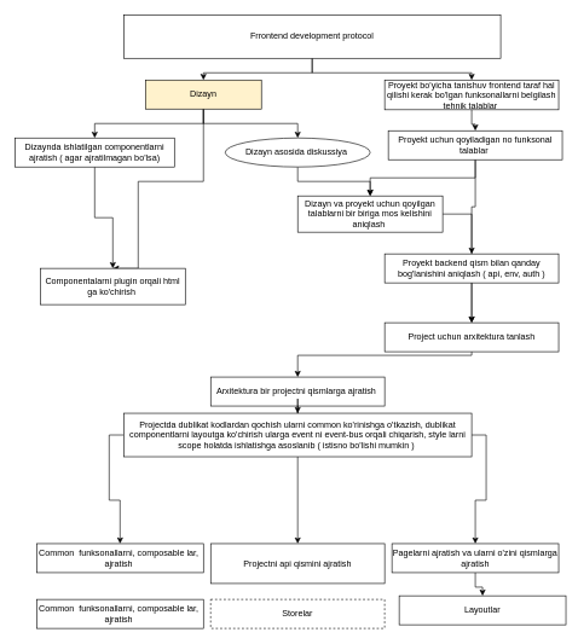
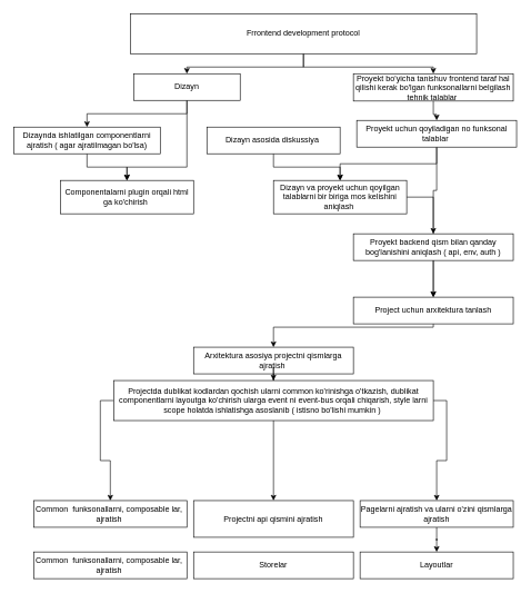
  <mxCell id="0" />
  <mxCell id="1" parent="0" />
  <mxCell id="2" value="" style="edgeStyle=orthogonalEdgeStyle;rounded=0;orthogonalLoop=1;jettySize=auto;html=1;" edge="1" parent="1" source="4" target="8"><mxGeometry relative="1" as="geometry" /></mxCell>
  <mxCell id="3" style="edgeStyle=orthogonalEdgeStyle;rounded=0;orthogonalLoop=1;jettySize=auto;html=1;exitX=0.5;exitY=1;exitDx=0;exitDy=0;entryX=0.5;entryY=0;entryDx=0;entryDy=0;" edge="1" parent="1" source="4" target="15"><mxGeometry relative="1" as="geometry" /></mxCell>
- <mxCell id="4" value="Frrontend development protocol" style="rounded=0;whiteSpace=wrap;html=1;" vertex="1" parent="1"><mxGeometry x="170" y="20" width="520" height="60" as="geometry" /></mxCell>
+ <mxCell id="4" value="Frrontend development protocol" style="rounded=0;whiteSpace=wrap;html=1;" vertex="1" parent="1"><mxGeometry x="195" y="20" width="520" height="60" as="geometry" /></mxCell>
  <mxCell id="5" value="" style="edgeStyle=orthogonalEdgeStyle;rounded=0;orthogonalLoop=1;jettySize=auto;html=1;" edge="1" parent="1" source="8" target="10"><mxGeometry relative="1" as="geometry" /></mxCell>
- <mxCell id="6" value="" style="edgeStyle=orthogonalEdgeStyle;rounded=0;orthogonalLoop=1;jettySize=auto;html=1;" edge="1" parent="1" source="8" target="13"><mxGeometry relative="1" as="geometry" /></mxCell>
  <mxCell id="7" style="edgeStyle=orthogonalEdgeStyle;rounded=0;orthogonalLoop=1;jettySize=auto;html=1;exitX=0.5;exitY=1;exitDx=0;exitDy=0;entryX=0.5;entryY=0;entryDx=0;entryDy=0;" edge="1" parent="1" source="8" target="11"><mxGeometry relative="1" as="geometry"><Array as="points"><mxPoint x="280" y="250" /><mxPoint x="190" y="250" /></Array></mxGeometry></mxCell>
- <mxCell id="8" value="Dizayn" style="rounded=0;whiteSpace=wrap;html=1;fillColor=#fff2cc;" vertex="1" parent="1"><mxGeometry x="200" y="110" width="160" height="40" as="geometry" /></mxCell>
+ <mxCell id="8" value="Dizayn" style="rounded=0;whiteSpace=wrap;html=1;" vertex="1" parent="1"><mxGeometry x="200" y="110" width="160" height="40" as="geometry" /></mxCell>
  <mxCell id="9" style="edgeStyle=orthogonalEdgeStyle;rounded=0;orthogonalLoop=1;jettySize=auto;html=1;exitX=0.5;exitY=1;exitDx=0;exitDy=0;" edge="1" parent="1" source="10" target="11"><mxGeometry relative="1" as="geometry" /></mxCell>
  <mxCell id="10" value="Dizaynda ishlatilgan componentlarni ajratish ( agar ajratilmagan bo'lsa)" style="rounded=0;whiteSpace=wrap;html=1;" vertex="1" parent="1"><mxGeometry x="20" y="190" width="220" height="40" as="geometry" /></mxCell>
- <mxCell id="11" value="Componentalarni plugin orqali html ga ko'chirish&amp;nbsp;" style="rounded=0;whiteSpace=wrap;html=1;" vertex="1" parent="1"><mxGeometry x="55" y="370" width="200" height="50" as="geometry" /></mxCell>
+ <mxCell id="11" value="Componentalarni plugin orqali html ga ko'chirish&amp;nbsp;" style="rounded=0;whiteSpace=wrap;html=1;" vertex="1" parent="1"><mxGeometry x="90" y="270" width="200" height="50" as="geometry" /></mxCell>
  <mxCell id="12" value="" style="edgeStyle=orthogonalEdgeStyle;rounded=0;orthogonalLoop=1;jettySize=auto;html=1;" edge="1" parent="1" source="13" target="20"><mxGeometry relative="1" as="geometry" /></mxCell>
- <mxCell id="13" value="Dizayn asosida diskussiya&amp;nbsp;" style="ellipse;whiteSpace=wrap;html=1;" vertex="1" parent="1"><mxGeometry x="310" y="190" width="200" height="40" as="geometry" /></mxCell>
+ <mxCell id="13" value="Dizayn asosida diskussiya&amp;nbsp;" style="rounded=0;whiteSpace=wrap;html=1;" vertex="1" parent="1"><mxGeometry x="310" y="190" width="200" height="40" as="geometry" /></mxCell>
  <mxCell id="14" value="" style="edgeStyle=orthogonalEdgeStyle;rounded=0;orthogonalLoop=1;jettySize=auto;html=1;" edge="1" parent="1" source="15" target="18"><mxGeometry relative="1" as="geometry" /></mxCell>
  <mxCell id="15" value="Proyekt bo'yicha tanishuv frontend taraf hal qilishi kerak bo'lgan funksonallarni belgilash tehnik talablar&amp;nbsp;" style="rounded=0;whiteSpace=wrap;html=1;" vertex="1" parent="1"><mxGeometry x="530" y="110" width="240" height="41" as="geometry" /></mxCell>
  <mxCell id="16" style="edgeStyle=orthogonalEdgeStyle;rounded=0;orthogonalLoop=1;jettySize=auto;html=1;exitX=0.5;exitY=1;exitDx=0;exitDy=0;entryX=0.5;entryY=0;entryDx=0;entryDy=0;" edge="1" parent="1" source="18" target="20"><mxGeometry relative="1" as="geometry" /></mxCell>
  <mxCell id="17" style="edgeStyle=orthogonalEdgeStyle;rounded=0;orthogonalLoop=1;jettySize=auto;html=1;exitX=0.5;exitY=1;exitDx=0;exitDy=0;entryX=0.5;entryY=0;entryDx=0;entryDy=0;entryPerimeter=0;" edge="1" parent="1" source="18" target="30"><mxGeometry relative="1" as="geometry"><mxPoint x="645" y="350" as="targetPoint" /></mxGeometry></mxCell>
  <mxCell id="18" value="Proyekt uchun qoyiladigan no funksonal talablar&amp;nbsp;" style="rounded=0;whiteSpace=wrap;html=1;" vertex="1" parent="1"><mxGeometry x="535" y="180" width="240" height="40" as="geometry" /></mxCell>
  <mxCell id="19" style="edgeStyle=orthogonalEdgeStyle;rounded=0;orthogonalLoop=1;jettySize=auto;html=1;exitX=1;exitY=0.5;exitDx=0;exitDy=0;entryX=0.5;entryY=0;entryDx=0;entryDy=0;" edge="1" parent="1" source="20" target="22"><mxGeometry relative="1" as="geometry" /></mxCell>
  <mxCell id="20" value="Dizayn va proyekt uchun qoyilgan talablarni bir biriga mos kelishini aniqlash&amp;nbsp;" style="rounded=0;whiteSpace=wrap;html=1;" vertex="1" parent="1"><mxGeometry x="410" y="270" width="200" height="50" as="geometry" /></mxCell>
  <mxCell id="21" value="" style="edgeStyle=orthogonalEdgeStyle;rounded=0;orthogonalLoop=1;jettySize=auto;html=1;" edge="1" parent="1" source="22" target="24"><mxGeometry relative="1" as="geometry"><Array as="points"><mxPoint x="650" y="490" /><mxPoint x="410" y="490" /></Array></mxGeometry></mxCell>
  <mxCell id="22" value="Project uchun arxitektura tanlash" style="rounded=0;whiteSpace=wrap;html=1;" vertex="1" parent="1"><mxGeometry x="530" y="445" width="240" height="40" as="geometry" /></mxCell>
  <mxCell id="23" value="" style="edgeStyle=orthogonalEdgeStyle;rounded=0;orthogonalLoop=1;jettySize=auto;html=1;" edge="1" parent="1" source="37" target="28"><mxGeometry relative="1" as="geometry" /></mxCell>
- <mxCell id="24" value="Arxitektura bir projectni qismlarga ajratish&amp;nbsp;" style="rounded=0;whiteSpace=wrap;html=1;" vertex="1" parent="1"><mxGeometry x="290" y="520" width="240" height="40" as="geometry" /></mxCell>
+ <mxCell id="24" value="Arxitektura asosiya projectni qismlarga ajratish&amp;nbsp;" style="rounded=0;whiteSpace=wrap;html=1;" vertex="1" parent="1"><mxGeometry x="290" y="520" width="240" height="40" as="geometry" /></mxCell>
  <mxCell id="25" value="Common&amp;nbsp; funksonallarni, composable lar,&amp;nbsp; ajratish&amp;nbsp;" style="rounded=0;whiteSpace=wrap;html=1;" vertex="1" parent="1"><mxGeometry x="50" y="750" width="230" height="40" as="geometry" /></mxCell>
  <mxCell id="26" style="edgeStyle=orthogonalEdgeStyle;rounded=0;orthogonalLoop=1;jettySize=auto;html=1;exitX=0.5;exitY=1;exitDx=0;exitDy=0;" edge="1" parent="1" source="27" target="32"><mxGeometry relative="1" as="geometry" /></mxCell>
  <mxCell id="27" value="Pagelarni ajratish va ularni o'zini qismlarga ajratish" style="rounded=0;whiteSpace=wrap;html=1;" vertex="1" parent="1"><mxGeometry x="540" y="750" width="230" height="40" as="geometry" /></mxCell>
  <mxCell id="28" value="Projectni api qismini ajratish" style="rounded=0;whiteSpace=wrap;html=1;" vertex="1" parent="1"><mxGeometry x="290" y="750" width="240" height="55" as="geometry" /></mxCell>
  <mxCell id="29" style="edgeStyle=orthogonalEdgeStyle;rounded=0;orthogonalLoop=1;jettySize=auto;html=1;exitX=0.5;exitY=1;exitDx=0;exitDy=0;entryX=0.5;entryY=0;entryDx=0;entryDy=0;" edge="1" parent="1" source="30" target="22"><mxGeometry relative="1" as="geometry" /></mxCell>
  <mxCell id="30" value="Proyekt backend qism bilan qanday bog'lanishini aniqlash ( api, env, auth )" style="rounded=0;whiteSpace=wrap;html=1;" vertex="1" parent="1"><mxGeometry x="530" y="350" width="240" height="40" as="geometry" /></mxCell>
  <mxCell id="31" value="Common&amp;nbsp; funksonallarni, composable lar,&amp;nbsp; ajratish&amp;nbsp;" style="rounded=0;whiteSpace=wrap;html=1;" vertex="1" parent="1"><mxGeometry x="50" y="827" width="230" height="40" as="geometry" /></mxCell>
- <mxCell id="32" value="Layoutlar" style="rounded=0;whiteSpace=wrap;html=1;" vertex="1" parent="1"><mxGeometry x="550" y="822" width="230" height="40" as="geometry" /></mxCell>
- <mxCell id="33" value="Storelar" style="rounded=0;whiteSpace=wrap;html=1;dashed=1;" vertex="1" parent="1"><mxGeometry x="290" y="827" width="240" height="40" as="geometry" /></mxCell>
+ <mxCell id="32" value="Layoutlar" style="rounded=0;whiteSpace=wrap;html=1;" vertex="1" parent="1"><mxGeometry x="540" y="827" width="230" height="40" as="geometry" /></mxCell>
+ <mxCell id="33" value="Storelar" style="rounded=0;whiteSpace=wrap;html=1;" vertex="1" parent="1"><mxGeometry x="290" y="827" width="240" height="40" as="geometry" /></mxCell>
  <mxCell id="34" value="" style="edgeStyle=orthogonalEdgeStyle;rounded=0;orthogonalLoop=1;jettySize=auto;html=1;" edge="1" parent="1" source="24" target="37"><mxGeometry relative="1" as="geometry"><mxPoint x="410" y="560" as="sourcePoint" /><mxPoint x="410" y="750" as="targetPoint" /></mxGeometry></mxCell>
  <mxCell id="35" style="edgeStyle=orthogonalEdgeStyle;rounded=0;orthogonalLoop=1;jettySize=auto;html=1;exitX=0;exitY=0.5;exitDx=0;exitDy=0;entryX=0.5;entryY=0;entryDx=0;entryDy=0;" edge="1" parent="1" source="37" target="25"><mxGeometry relative="1" as="geometry" /></mxCell>
  <mxCell id="36" style="edgeStyle=orthogonalEdgeStyle;rounded=0;orthogonalLoop=1;jettySize=auto;html=1;exitX=1;exitY=0.5;exitDx=0;exitDy=0;entryX=0.5;entryY=0;entryDx=0;entryDy=0;" edge="1" parent="1" source="37" target="27"><mxGeometry relative="1" as="geometry" /></mxCell>
  <mxCell id="37" value="Projectda dublikat kodlardan qochish ularni common ko'rinishga o'tkazish, dublikat componentlarni layoutga ko'chirish ularga event ni event-bus orqali chiqarish, style larni scope holatda ishlatishga asoslanib ( istisno bo'lishi mumkin )&amp;nbsp;" style="rounded=0;whiteSpace=wrap;html=1;" vertex="1" parent="1"><mxGeometry x="170" y="570" width="480" height="60" as="geometry" /></mxCell>
